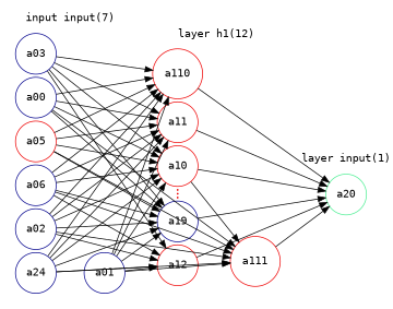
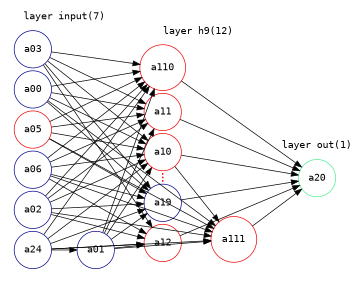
  digraph {
    fontname="DejaVu Sans Mono"
    nodesep=.05
    rankdir=LR
    splines=line
    node [color=red2 fontname="DejaVu Sans Mono" shape=circle style=solid]
    edge [fontname="DejaVu Sans Mono"]
    a00 [color=blue4 height=.5]
    a01 [color=blue4 height=.5]
    a02 [color=blue4 height=.5]
    a03 [color=blue4 height=.5]
    n5 [color=blue4 height=.5 label=a24]
    a05 [height=.5]
    a06 [color=blue4 height=.5]
    a10 [height=.5]
    a11 [height=.5]
    a12 [height=.5]
    a13 [height=.02 shape=point]
    a14 [height=.02 shape=point]
    a15 [height=.02 shape=point]
    a19 [color=blue4 height=.5]
    a110 [height=.5]
    a111 [height=.5]
    a20 [color=seagreen2 height=.5]
    subgraph cluster_1 {
      color=white
-     label="input input(7)"
+     label="layer input(7)"
      a00
      a01
      a02
      a03
      n5
      a05
      a06
    }
    subgraph cluster_2 {
      color=white
-     label="layer h1(12)"
+     label="layer h9(12)"
      a10
      a11
      a12
      a13
      a14
      a15
      a19
      a110
      a111
    }
    subgraph cluster_3 {
      color=white
-     label="layer input(1)"
+     label="layer out(1)"
      a20
    }
    a00 -> a10
    a00 -> a11
    a00 -> a19
    a00 -> a110
    a00 -> a111
    a01 -> a10
    a01 -> a11
    a01 -> a12
    a01 -> a19
    a01 -> a110
    a01 -> a111
    a02 -> a10
    a02 -> a11
    a02 -> a12
    a02 -> a19
    a02 -> a110
    a02 -> a111
    a03 -> a10
    a03 -> a11
    a03 -> a12
    a03 -> a19
    a03 -> a110
    n5 -> a10
-   n5 -> a11
+   n5 -> a01
    n5 -> a12
    n5 -> a19
    n5 -> a110
    n5 -> a111
    a05 -> a10
    a05 -> a11
    a05 -> a19
    a05 -> a110
    a05 -> a111
    a06 -> a10
    a06 -> a11
    a06 -> a12
    a06 -> a19
    a06 -> a110
    a06 -> a111
    a10 -> a111
    a10 -> a20
    a11 -> a20
    a12 -> a20
    a19 -> a20
    a110 -> a20
    a111 -> a20
  }
